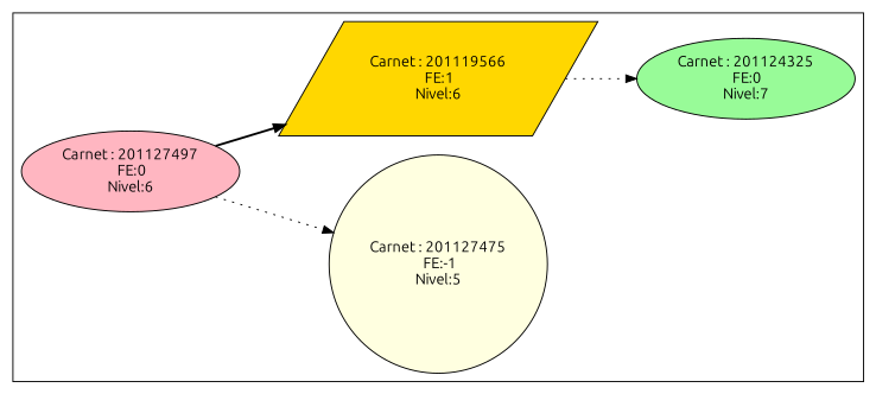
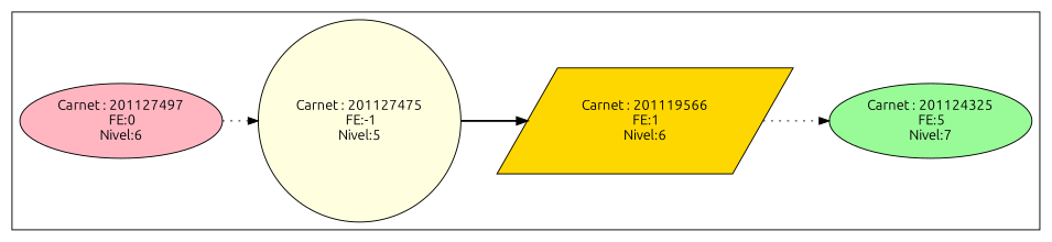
  digraph {
    fontname=Ubuntu
    rankdir=LR
    node [fontname=Ubuntu shape=ellipse style=filled]
    edge [fontname=Ubuntu style=dotted]
    n1 [fillcolor=lightyellow label="Carnet : 201127475\n FE:-1\n Nivel:5 " shape=circle]
    n2 [fillcolor=gold label="Carnet : 201119566\n FE:1\n Nivel:6 " shape=parallelogram]
    n3 [fillcolor=lightpink label="Carnet : 201127497\n FE:0\n Nivel:6 "]
-   n4 [fillcolor=palegreen label="Carnet : 201124325\n FE:0\n Nivel:7 "]
+   n4 [fillcolor=palegreen label="Carnet : 201124325\n FE:5\n Nivel:7 "]
    subgraph cluster_1 {
      n1
      n2
      n3
      n4
    }
-   n3 -> n2 [style=bold]
+   n1 -> n2 [style=bold]
    n2 -> n4
    n3 -> n1
  }
